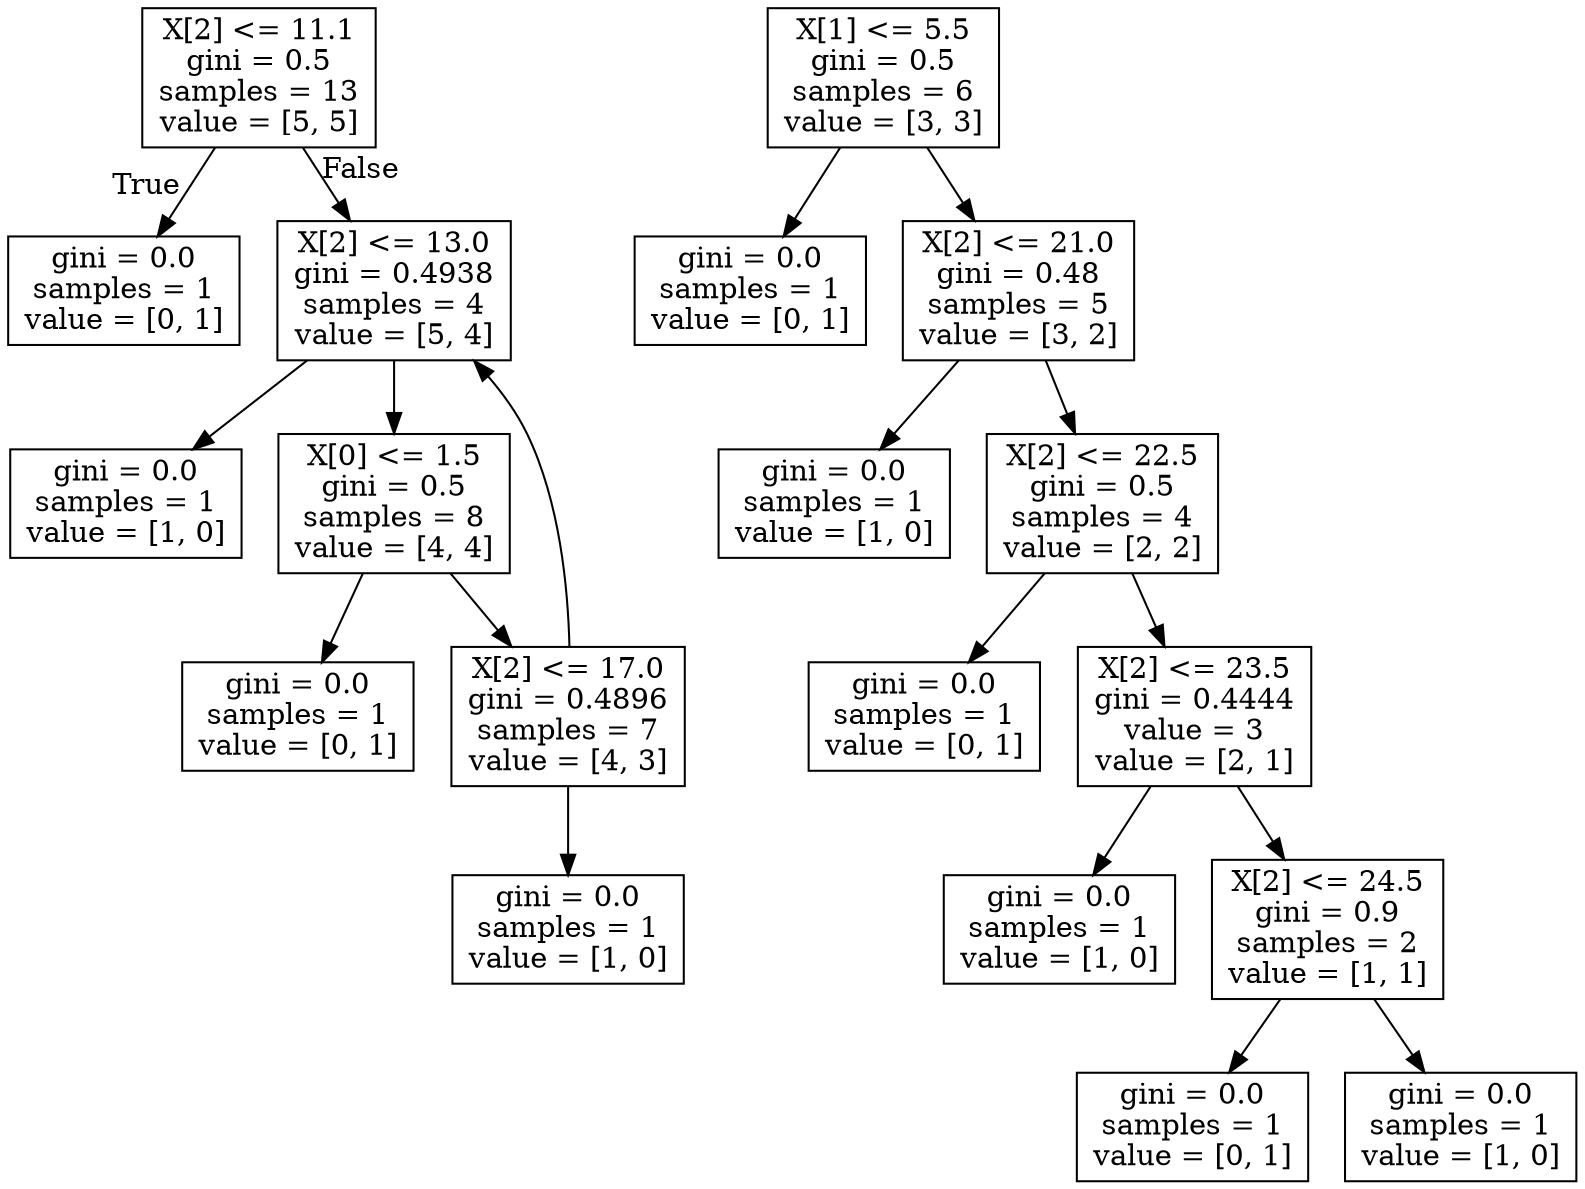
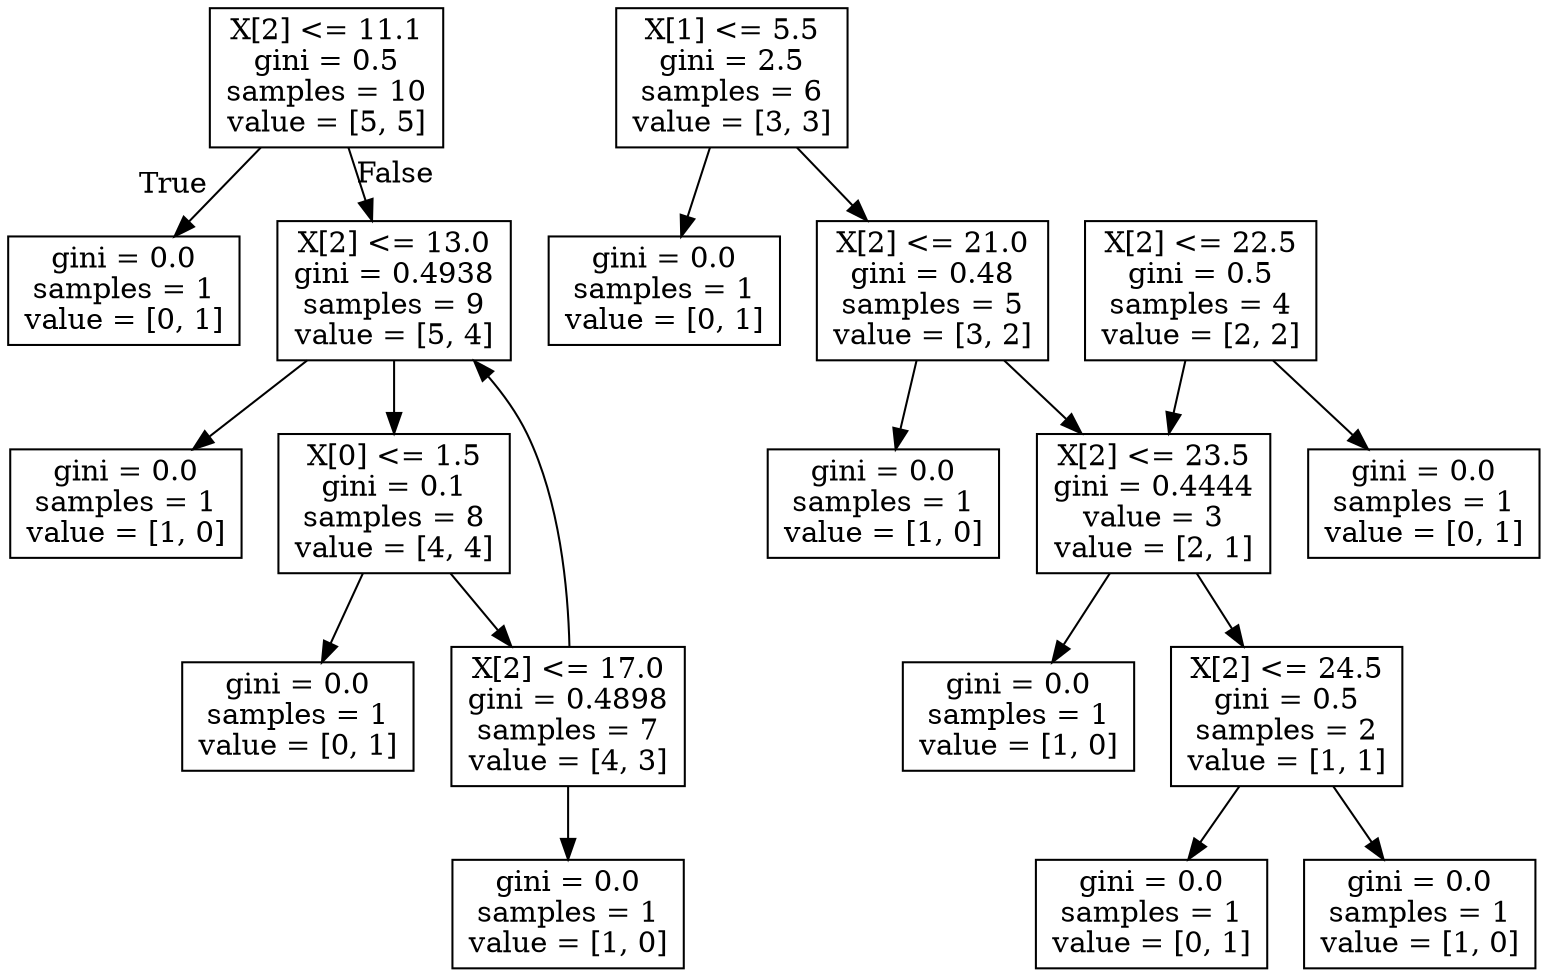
  digraph {
    node [shape=box]
-   n1 [label="X[2] <= 11.1\ngini = 0.5\nsamples = 13\nvalue = [5, 5]"]
+   n1 [label="X[2] <= 11.1\ngini = 0.5\nsamples = 10\nvalue = [5, 5]"]
    n2 [label="gini = 0.0\nsamples = 1\nvalue = [0, 1]"]
-   n3 [label="X[2] <= 13.0\ngini = 0.4938\nsamples = 4\nvalue = [5, 4]"]
+   n3 [label="X[2] <= 13.0\ngini = 0.4938\nsamples = 9\nvalue = [5, 4]"]
    n4 [label="gini = 0.0\nsamples = 1\nvalue = [1, 0]"]
-   n5 [label="X[0] <= 1.5\ngini = 0.5\nsamples = 8\nvalue = [4, 4]"]
+   n5 [label="X[0] <= 1.5\ngini = 0.1\nsamples = 8\nvalue = [4, 4]"]
    n6 [label="gini = 0.0\nsamples = 1\nvalue = [0, 1]"]
-   n7 [label="X[2] <= 17.0\ngini = 0.4896\nsamples = 7\nvalue = [4, 3]"]
+   n7 [label="X[2] <= 17.0\ngini = 0.4898\nsamples = 7\nvalue = [4, 3]"]
    n8 [label="gini = 0.0\nsamples = 1\nvalue = [1, 0]"]
-   n9 [label="X[1] <= 5.5\ngini = 0.5\nsamples = 6\nvalue = [3, 3]"]
+   n9 [label="X[1] <= 5.5\ngini = 2.5\nsamples = 6\nvalue = [3, 3]"]
    n10 [label="gini = 0.0\nsamples = 1\nvalue = [0, 1]"]
    n11 [label="X[2] <= 21.0\ngini = 0.48\nsamples = 5\nvalue = [3, 2]"]
    n12 [label="gini = 0.0\nsamples = 1\nvalue = [1, 0]"]
    n13 [label="X[2] <= 22.5\ngini = 0.5\nsamples = 4\nvalue = [2, 2]"]
    n14 [label="gini = 0.0\nsamples = 1\nvalue = [0, 1]"]
    n15 [label="X[2] <= 23.5\ngini = 0.4444\nvalue = 3\nvalue = [2, 1]"]
    n16 [label="gini = 0.0\nsamples = 1\nvalue = [1, 0]"]
-   n17 [label="X[2] <= 24.5\ngini = 0.9\nsamples = 2\nvalue = [1, 1]"]
+   n17 [label="X[2] <= 24.5\ngini = 0.5\nsamples = 2\nvalue = [1, 1]"]
    n18 [label="gini = 0.0\nsamples = 1\nvalue = [0, 1]"]
    n19 [label="gini = 0.0\nsamples = 1\nvalue = [1, 0]"]
    n1 -> n2 [headlabel=True labelangle=45 labeldistance=2.5]
    n1 -> n3 [headlabel=False labelangle=-45 labeldistance=2.5]
    n3 -> n4
    n3 -> n5
    n5 -> n6
    n5 -> n7
    n7 -> n3
    n7 -> n8
    n9 -> n10
    n9 -> n11
    n11 -> n12
-   n11 -> n13
+   n11 -> n15
    n13 -> n14
    n13 -> n15
    n15 -> n16
    n15 -> n17
    n17 -> n18
    n17 -> n19
  }
